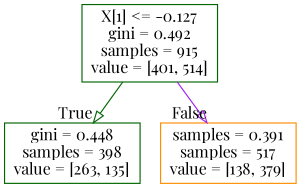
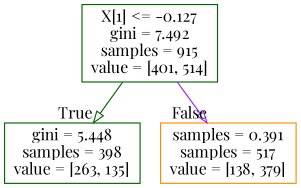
  digraph {
    fontname="Playfair Display"
    node [color=darkgreen fontname="Playfair Display" shape=box]
    edge [arrowhead=onormal fontname="Playfair Display" labeldistance=2.5]
-   n1 [label="X[1] <= -0.127\ngini = 0.492\nsamples = 915\nvalue = [401, 514]"]
-   n2 [label="gini = 0.448\nsamples = 398\nvalue = [263, 135]"]
+   n1 [label="X[1] <= -0.127\ngini = 7.492\nsamples = 915\nvalue = [401, 514]"]
+   n2 [label="gini = 5.448\nsamples = 398\nvalue = [263, 135]"]
    n3 [color=darkorange label="samples = 0.391\nsamples = 517\nvalue = [138, 379]"]
    n1 -> n2 [color=darkgreen headlabel=True labelangle=45]
    n1 -> n3 [color=purple headlabel=False labelangle=-45]
  }
